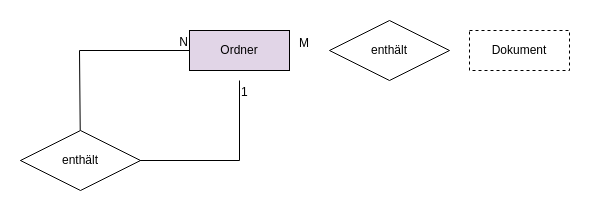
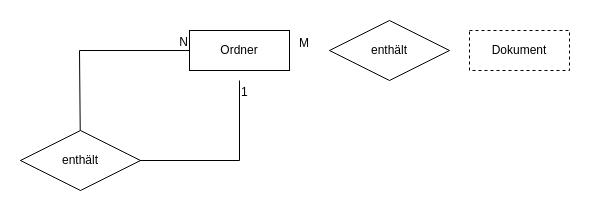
  <mxCell id="0" />
  <mxCell id="1" parent="0" />
- <mxCell id="2" value="Ordner" style="whiteSpace=wrap;html=1;align=center;fillColor=#e1d5e7;" vertex="1" parent="1"><mxGeometry x="189" y="30" width="100" height="40" as="geometry" /></mxCell>
+ <mxCell id="2" value="Ordner" style="whiteSpace=wrap;html=1;align=center;" vertex="1" parent="1"><mxGeometry x="189" y="30" width="100" height="40" as="geometry" /></mxCell>
  <mxCell id="3" value="" style="endArrow=none;html=1;rounded=0;entryX=0;entryY=0.5;entryDx=0;entryDy=0;" edge="1" parent="1" source="8" target="2"><mxGeometry relative="1" as="geometry"><mxPoint x="239" y="80" as="sourcePoint" /><mxPoint x="189" y="80" as="targetPoint" /><Array as="points"><mxPoint x="79" y="50" /></Array></mxGeometry></mxCell>
  <mxCell id="4" value="N" style="resizable=0;html=1;whiteSpace=wrap;align=right;verticalAlign=bottom;" connectable="0" vertex="1" parent="3"><mxGeometry x="1" relative="1" as="geometry" /></mxCell>
  <mxCell id="5" value="Dokument" style="whiteSpace=wrap;html=1;align=center;dashed=1;" vertex="1" parent="1"><mxGeometry x="469" y="30" width="100" height="40" as="geometry" /></mxCell>
  <mxCell id="6" value="" style="endArrow=none;html=1;rounded=0;entryX=0;entryY=0.5;entryDx=0;entryDy=0;" edge="1" parent="1" target="8"><mxGeometry relative="1" as="geometry"><mxPoint x="239" y="80" as="sourcePoint" /><mxPoint x="189" y="50" as="targetPoint" /><Array as="points"><mxPoint x="239" y="160" /><mxPoint x="79" y="160" /></Array></mxGeometry></mxCell>
  <mxCell id="7" value="1" style="resizable=0;html=1;whiteSpace=wrap;align=left;verticalAlign=bottom;" connectable="0" vertex="1" parent="6"><mxGeometry x="-1" relative="1" as="geometry"><mxPoint y="20" as="offset" /></mxGeometry></mxCell>
  <mxCell id="8" value="enthält" style="shape=rhombus;perimeter=rhombusPerimeter;whiteSpace=wrap;html=1;align=center;" vertex="1" parent="1"><mxGeometry x="20" y="130" width="120" height="60" as="geometry" /></mxCell>
  <mxCell id="9" value="M" style="resizable=0;html=1;whiteSpace=wrap;align=right;verticalAlign=bottom;" connectable="0" vertex="1" parent="1"><mxGeometry x="389" y="60" as="geometry"><mxPoint x="-79" y="-9" as="offset" /></mxGeometry></mxCell>
  <mxCell id="10" value="enthält" style="shape=rhombus;perimeter=rhombusPerimeter;whiteSpace=wrap;html=1;align=center;" vertex="1" parent="1"><mxGeometry x="329" y="20" width="120" height="60" as="geometry" /></mxCell>
